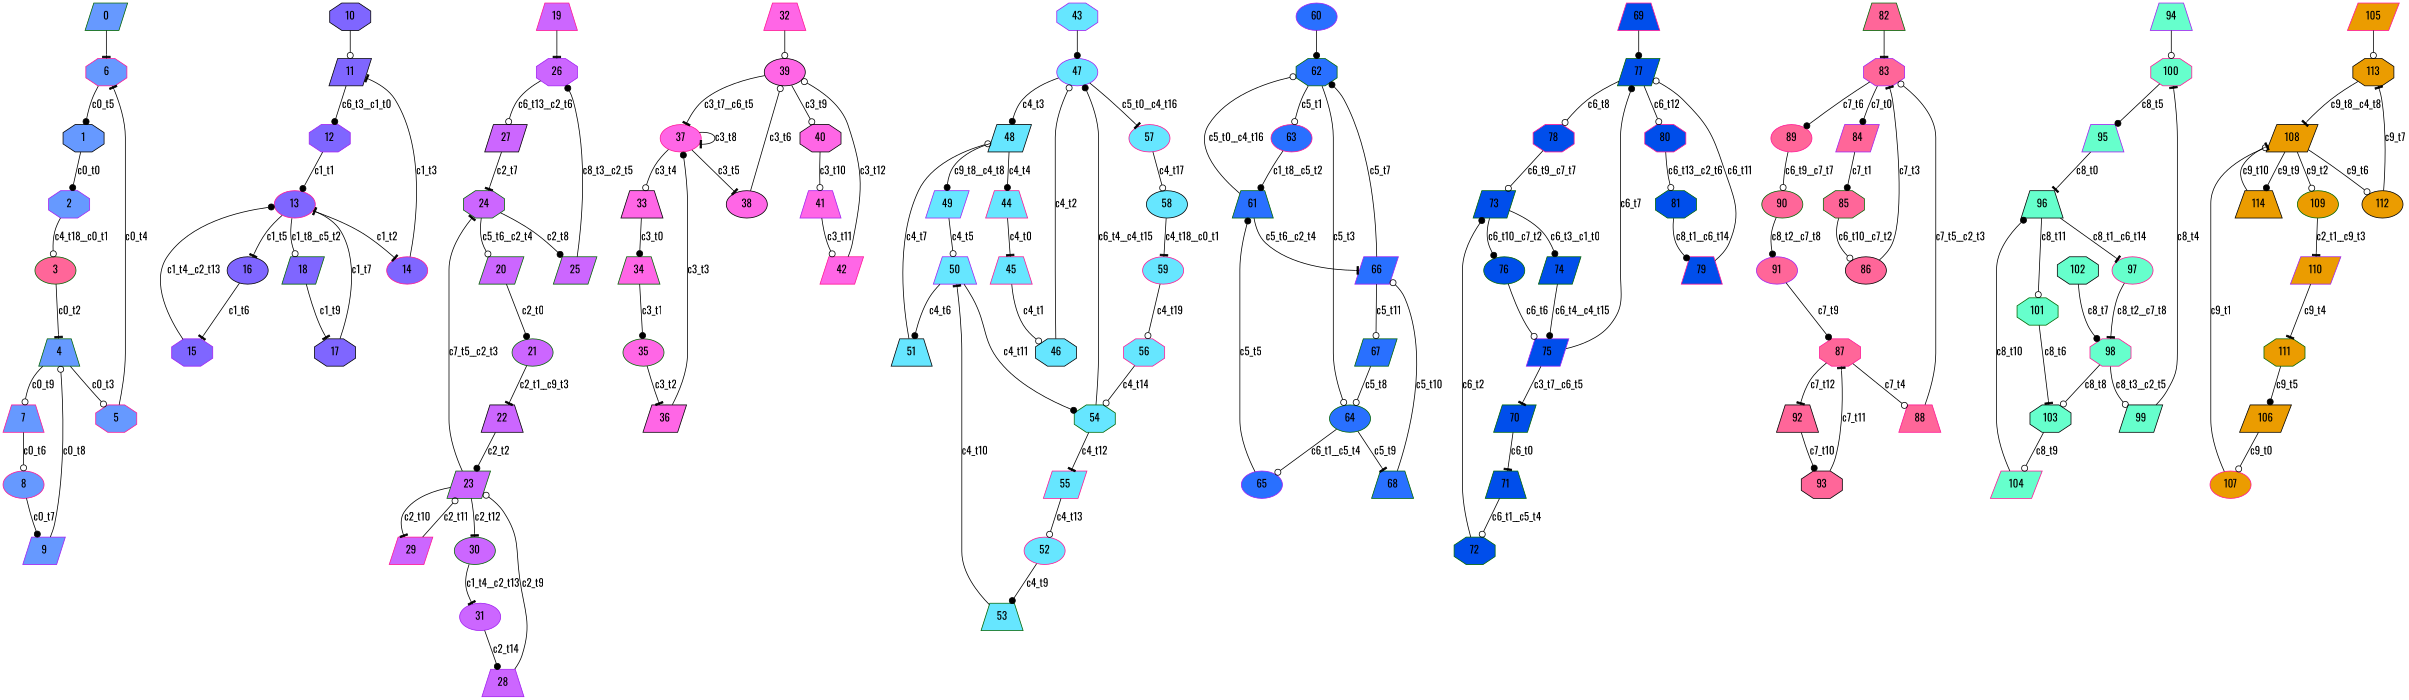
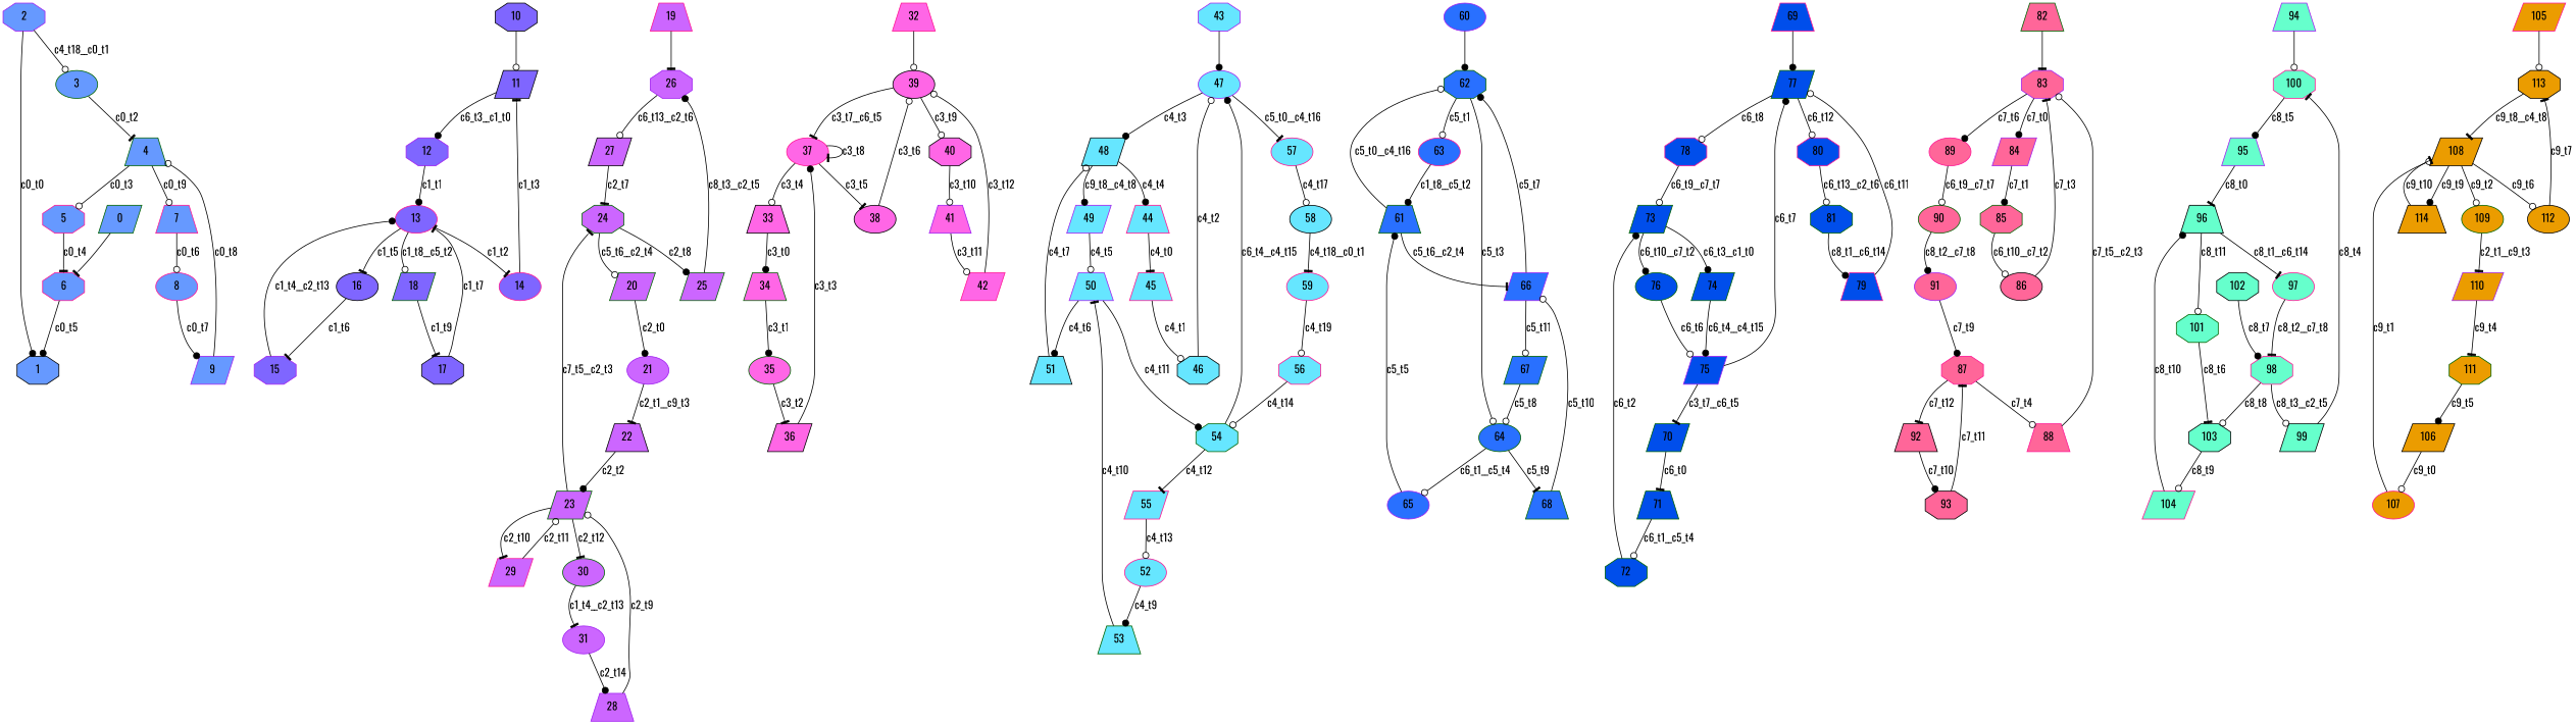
  digraph {
    fontname=Oswald
    node [color=darkgreen fillcolor="#66E6FF" fontname=Oswald shape=octagon style=filled]
    edge [arrowhead=odot color=black fontname=Oswald]
    n1 [fillcolor="#6699FF" label=0 shape=parallelogram]
    n2 [color=deeppink fillcolor="#6699FF" label=6]
    n3 [color=black fillcolor="#6699FF" label=1]
    n4 [color=purple fillcolor="#6699FF" label=2]
-   n5 [fillcolor="#FF6699" label=3 shape=ellipse]
+   n5 [fillcolor="#6699FF" label=3 shape=ellipse]
    n6 [fillcolor="#6699FF" label=4 shape=trapezium]
    n7 [color=deeppink fillcolor="#6699FF" label=5]
    n8 [color=deeppink fillcolor="#6699FF" label=7 shape=trapezium]
    n9 [color=deeppink fillcolor="#6699FF" label=8 shape=ellipse]
    n10 [color=purple fillcolor="#6699FF" label=9 shape=parallelogram]
    n11 [color=black fillcolor="#7F66FF" label=10]
    n12 [color=black fillcolor="#7F66FF" label=11 shape=parallelogram]
    n13 [color=purple fillcolor="#7F66FF" label=12]
    n14 [color=deeppink fillcolor="#7F66FF" label=13 shape=ellipse]
    n15 [color=deeppink fillcolor="#7F66FF" label=14 shape=ellipse]
    n16 [color=black fillcolor="#7F66FF" label=16 shape=ellipse]
    n17 [fillcolor="#7F66FF" label=18 shape=parallelogram]
    n18 [color=purple fillcolor="#7F66FF" label=15]
    n19 [color=black fillcolor="#7F66FF" label=17]
    n20 [color=deeppink fillcolor="#CC66FF" label=19 shape=trapezium]
    n21 [color=purple fillcolor="#CC66FF" label=26]
    n22 [fillcolor="#CC66FF" label=20 shape=parallelogram]
-   n23 [fillcolor="#CC66FF" label=21 shape=ellipse]
+   n23 [color=purple fillcolor="#CC66FF" label=21 shape=ellipse]
    n24 [color=black fillcolor="#CC66FF" label=22 shape=trapezium]
    n25 [fillcolor="#CC66FF" label=23 shape=parallelogram]
    n26 [fillcolor="#CC66FF" label=24]
    n27 [color=deeppink fillcolor="#CC66FF" label=29 shape=parallelogram]
    n28 [fillcolor="#CC66FF" label=30 shape=ellipse]
    n29 [fillcolor="#CC66FF" label=25 shape=parallelogram]
    n30 [color=black fillcolor="#CC66FF" label=27 shape=parallelogram]
    n31 [color=purple fillcolor="#CC66FF" label=28 shape=trapezium]
    n32 [color=purple fillcolor="#CC66FF" label=31 shape=ellipse]
    n33 [color=deeppink fillcolor="#FF66E6" label=32 shape=trapezium]
    n34 [color=black fillcolor="#FF66E6" label=39 shape=ellipse]
    n35 [color=black fillcolor="#FF66E6" label=33 shape=trapezium]
    n36 [fillcolor="#FF66E6" label=34 shape=trapezium]
    n37 [fillcolor="#FF66E6" label=35 shape=ellipse]
    n38 [color=black fillcolor="#FF66E6" label=36 shape=parallelogram]
    n39 [color=deeppink fillcolor="#FF66E6" label=37 shape=ellipse]
    n40 [color=black fillcolor="#FF66E6" label=38 shape=ellipse]
    n41 [color=black fillcolor="#FF66E6" label=40]
    n42 [color=purple fillcolor="#FF66E6" label=41 shape=trapezium]
    n43 [color=deeppink fillcolor="#FF66E6" label=42 shape=parallelogram]
    n44 [color=purple label=43]
    n45 [color=purple label=47 shape=ellipse]
    n46 [color=deeppink label=44 shape=trapezium]
    n47 [color=deeppink label=45 shape=trapezium]
    n48 [color=black label=46]
    n49 [color=black label=48 shape=parallelogram]
    n50 [color=deeppink label=57 shape=ellipse]
    n51 [color=purple label=49 shape=parallelogram]
    n52 [color=purple label=50 shape=trapezium]
    n53 [color=black label=51 shape=trapezium]
    n54 [label=54]
    n55 [color=deeppink label=52 shape=ellipse]
    n56 [label=53 shape=trapezium]
    n57 [color=deeppink label=55 shape=parallelogram]
    n58 [color=deeppink label=56]
    n59 [color=black label=58 shape=ellipse]
    n60 [color=deeppink label=59 shape=ellipse]
    n61 [color=purple fillcolor="#2970FF" label=60 shape=ellipse]
    n62 [fillcolor="#2970FF" label=62]
    n63 [fillcolor="#2970FF" label=61 shape=trapezium]
    n64 [color=purple fillcolor="#2970FF" label=66 shape=parallelogram]
    n65 [color=deeppink fillcolor="#2970FF" label=63 shape=ellipse]
    n66 [fillcolor="#2970FF" label=64 shape=ellipse]
    n67 [color=purple fillcolor="#2970FF" label=65 shape=ellipse]
    n68 [fillcolor="#2970FF" label=68 shape=trapezium]
    n69 [fillcolor="#2970FF" label=67 shape=parallelogram]
    n70 [color=deeppink fillcolor="#004EEB" label=69 shape=trapezium]
    n71 [fillcolor="#004EEB" label=77 shape=parallelogram]
    n72 [fillcolor="#004EEB" label=70 shape=parallelogram]
    n73 [fillcolor="#004EEB" label=71 shape=trapezium]
    n74 [fillcolor="#004EEB" label=72]
    n75 [fillcolor="#004EEB" label=73 shape=parallelogram]
    n76 [fillcolor="#004EEB" label=74 shape=parallelogram]
    n77 [fillcolor="#004EEB" label=76 shape=ellipse]
    n78 [color=purple fillcolor="#004EEB" label=75 shape=parallelogram]
    n79 [color=deeppink fillcolor="#004EEB" label=78]
    n80 [color=deeppink fillcolor="#004EEB" label=80]
    n81 [color=deeppink fillcolor="#004EEB" label=79 shape=trapezium]
    n82 [fillcolor="#004EEB" label=81]
    n83 [fillcolor="#FF6699" label=82 shape=trapezium]
    n84 [color=purple fillcolor="#FF6699" label=83]
    n85 [color=purple fillcolor="#FF6699" label=84 shape=parallelogram]
    n86 [color=deeppink fillcolor="#FF6699" label=89 shape=ellipse]
    n87 [fillcolor="#FF6699" label=85]
    n88 [color=black fillcolor="#FF6699" label=86 shape=ellipse]
    n89 [color=deeppink fillcolor="#FF6699" label=87]
    n90 [color=deeppink fillcolor="#FF6699" label=88 shape=trapezium]
    n91 [color=black fillcolor="#FF6699" label=92 shape=trapezium]
    n92 [fillcolor="#FF6699" label=90 shape=ellipse]
    n93 [color=purple fillcolor="#FF6699" label=91 shape=ellipse]
    n94 [color=black fillcolor="#FF6699" label=93]
    n95 [color=purple fillcolor="#66FFCC" label=94 shape=trapezium]
    n96 [color=deeppink fillcolor="#66FFCC" label=100]
    n97 [color=purple fillcolor="#66FFCC" label=95 shape=trapezium]
    n98 [color=black fillcolor="#66FFCC" label=96 shape=trapezium]
    n99 [color=deeppink fillcolor="#66FFCC" label=97 shape=ellipse]
    n100 [fillcolor="#66FFCC" label=101]
    n101 [color=deeppink fillcolor="#66FFCC" label=98]
    n102 [color=black fillcolor="#66FFCC" label=99 shape=parallelogram]
    n103 [color=black fillcolor="#66FFCC" label=103]
    n104 [color=black fillcolor="#66FFCC" label=102]
    n105 [color=deeppink fillcolor="#66FFCC" label=104 shape=parallelogram]
    n106 [color=deeppink fillcolor="#EB9C00" label=105 shape=parallelogram]
    n107 [color=black fillcolor="#EB9C00" label=113]
    n108 [color=black fillcolor="#EB9C00" label=106 shape=parallelogram]
    n109 [color=deeppink fillcolor="#EB9C00" label=107 shape=ellipse]
    n110 [color=black fillcolor="#EB9C00" label=108 shape=parallelogram]
    n111 [fillcolor="#EB9C00" label=109 shape=ellipse]
    n112 [color=black fillcolor="#EB9C00" label=112 shape=ellipse]
    n113 [color=black fillcolor="#EB9C00" label=114 shape=trapezium]
    n114 [color=purple fillcolor="#EB9C00" label=110 shape=parallelogram]
    n115 [fillcolor="#EB9C00" label=111]
    subgraph sub_1 {
      n1
      n2
      n3
      n4
      n5
      n6
      n7
      n8
      n9
      n10
    }
    subgraph sub_2 {
      n11
      n12
      n13
      n14
      n15
      n16
      n17
      n18
      n19
    }
    subgraph sub_3 {
      n20
      n21
      n22
      n23
      n24
      n25
      n26
      n27
      n28
      n29
      n30
      n31
      n32
    }
    subgraph sub_4 {
      n33
      n34
      n35
      n36
      n37
      n38
      n39
      n40
      n41
      n42
      n43
    }
    subgraph sub_5 {
      n44
      n45
      n46
      n47
      n48
      n49
      n50
      n51
      n52
      n53
      n54
      n55
      n56
      n57
      n58
      n59
      n60
    }
    subgraph sub_6 {
      n61
      n62
      n63
      n64
      n65
      n66
      n67
      n68
      n69
    }
    subgraph sub_7 {
      n70
      n71
      n72
      n73
      n74
      n75
      n76
      n77
      n78
      n79
      n80
      n81
      n82
    }
    subgraph sub_8 {
      n83
      n84
      n85
      n86
      n87
      n88
      n89
      n90
      n91
      n92
      n93
      n94
    }
    subgraph sub_9 {
      n95
      n96
      n97
      n98
      n99
      n100
      n101
      n102
      n103
      n104
      n105
    }
    subgraph sub_10 {
      n106
      n107
      n108
      n109
      n110
      n111
      n112
      n113
      n114
      n115
    }
    n1 -> n2 [arrowhead=tee]
    n2 -> n3 [arrowhead=dot label=c0_t5]
-   n3 -> n4 [arrowhead=dot label=c0_t0]
+   n4 -> n3 [arrowhead=dot label=c0_t0]
    n4 -> n5 [label=c4_t18__c0_t1]
    n5 -> n6 [arrowhead=tee label=c0_t2]
    n6 -> n7 [label=c0_t3]
    n6 -> n8 [label=c0_t9]
    n7 -> n2 [arrowhead=tee label=c0_t4]
    n8 -> n9 [label=c0_t6]
    n9 -> n10 [arrowhead=dot label=c0_t7]
    n10 -> n6 [label=c0_t8]
    n11 -> n12
    n12 -> n13 [arrowhead=dot label=c6_t3__c1_t0]
    n13 -> n14 [arrowhead=dot label=c1_t1]
    n14 -> n15 [arrowhead=tee label=c1_t2]
    n14 -> n16 [arrowhead=tee label=c1_t5]
    n14 -> n17 [label=c1_t8__c5_t2]
    n15 -> n12 [arrowhead=tee label=c1_t3]
    n16 -> n18 [arrowhead=tee label=c1_t6]
    n17 -> n19 [arrowhead=tee label=c1_t9]
    n18 -> n14 [arrowhead=dot label=c1_t4__c2_t13]
    n19 -> n14 [arrowhead=tee label=c1_t7]
    n20 -> n21 [arrowhead=tee]
    n21 -> n30 [label=c6_t13__c2_t6]
    n22 -> n23 [arrowhead=dot label=c2_t0]
    n23 -> n24 [arrowhead=tee label=c2_t1__c9_t3]
    n24 -> n25 [arrowhead=dot label=c2_t2]
    n25 -> n26 [arrowhead=tee label=c7_t5__c2_t3]
    n25 -> n27 [arrowhead=tee label=c2_t10]
    n25 -> n28 [arrowhead=tee label=c2_t12]
    n26 -> n22 [label=c5_t6__c2_t4]
    n26 -> n29 [arrowhead=dot label=c2_t8]
    n27 -> n25 [label=c2_t11]
    n28 -> n32 [arrowhead=tee label=c1_t4__c2_t13]
    n29 -> n21 [arrowhead=dot label=c8_t3__c2_t5]
    n30 -> n26 [arrowhead=tee label=c2_t7]
    n31 -> n25 [label=c2_t9]
    n32 -> n31 [arrowhead=dot label=c2_t14]
    n33 -> n34
    n34 -> n39 [arrowhead=tee label=c3_t7__c6_t5]
    n34 -> n41 [label=c3_t9]
    n35 -> n36 [arrowhead=dot label=c3_t0]
    n36 -> n37 [arrowhead=dot label=c3_t1]
    n37 -> n38 [arrowhead=tee label=c3_t2]
    n38 -> n39 [arrowhead=dot label=c3_t3]
    n39 -> n35 [label=c3_t4]
    n39 -> n39 [arrowhead=tee label=c3_t8]
    n39 -> n40 [arrowhead=tee label=c3_t5]
    n40 -> n34 [label=c3_t6]
    n41 -> n42 [label=c3_t10]
    n42 -> n43 [label=c3_t11]
    n43 -> n34 [label=c3_t12]
    n44 -> n45 [arrowhead=dot]
    n45 -> n49 [arrowhead=dot label=c4_t3]
    n45 -> n50 [arrowhead=tee label=c5_t0__c4_t16]
    n46 -> n47 [arrowhead=tee label=c4_t0]
    n47 -> n48 [label=c4_t1]
    n48 -> n45 [label=c4_t2]
    n49 -> n46 [arrowhead=dot label=c4_t4]
    n49 -> n51 [arrowhead=dot label=c9_t8__c4_t8]
    n50 -> n59 [label=c4_t17]
    n51 -> n52 [label=c4_t5]
    n52 -> n53 [arrowhead=dot label=c4_t6]
    n52 -> n54 [arrowhead=dot label=c4_t11]
    n53 -> n49 [label=c4_t7]
    n54 -> n45 [arrowhead=dot label=c6_t4__c4_t15]
    n54 -> n57 [arrowhead=tee label=c4_t12]
    n55 -> n56 [arrowhead=dot label=c4_t9]
    n56 -> n52 [arrowhead=tee label=c4_t10]
    n57 -> n55 [label=c4_t13]
    n58 -> n54 [label=c4_t14]
    n59 -> n60 [arrowhead=tee label=c4_t18__c0_t1]
    n60 -> n58 [label=c4_t19]
    n61 -> n62 [arrowhead=dot]
    n62 -> n65 [label=c5_t1]
    n62 -> n66 [label=c5_t3]
    n63 -> n62 [label=c5_t0__c4_t16]
    n63 -> n64 [arrowhead=tee label=c5_t6__c2_t4]
    n64 -> n62 [arrowhead=dot label=c5_t7]
    n64 -> n69 [label=c5_t11]
    n65 -> n63 [arrowhead=dot label=c1_t8__c5_t2]
    n66 -> n67 [label=c6_t1__c5_t4]
    n66 -> n68 [arrowhead=tee label=c5_t9]
    n67 -> n63 [arrowhead=dot label=c5_t5]
    n68 -> n64 [label=c5_t10]
    n69 -> n66 [label=c5_t8]
    n70 -> n71 [arrowhead=dot]
    n71 -> n79 [label=c6_t8]
    n71 -> n80 [label=c6_t12]
    n72 -> n73 [arrowhead=tee label=c6_t0]
    n73 -> n74 [label=c6_t1__c5_t4]
    n74 -> n75 [arrowhead=dot label=c6_t2]
    n75 -> n76 [arrowhead=dot label=c6_t3__c1_t0]
    n75 -> n77 [arrowhead=dot label=c6_t10__c7_t2]
    n76 -> n78 [arrowhead=dot label=c6_t4__c4_t15]
    n77 -> n78 [label=c6_t6]
    n78 -> n71 [arrowhead=dot label=c6_t7]
    n78 -> n72 [arrowhead=tee label=c3_t7__c6_t5]
    n79 -> n75 [label=c6_t9__c7_t7]
    n80 -> n82 [label=c6_t13__c2_t6]
    n81 -> n71 [label=c6_t11]
    n82 -> n81 [arrowhead=dot label=c8_t1__c6_t14]
    n83 -> n84 [arrowhead=tee]
    n84 -> n85 [arrowhead=dot label=c7_t0]
    n84 -> n86 [arrowhead=dot label=c7_t6]
    n85 -> n87 [arrowhead=dot label=c7_t1]
    n86 -> n92 [label=c6_t9__c7_t7]
    n87 -> n88 [label=c6_t10__c7_t2]
    n88 -> n84 [arrowhead=tee label=c7_t3]
    n89 -> n90 [label=c7_t4]
    n89 -> n91 [arrowhead=tee label=c7_t12]
    n90 -> n84 [label=c7_t5__c2_t3]
    n91 -> n94 [arrowhead=dot label=c7_t10]
    n92 -> n93 [arrowhead=dot label=c8_t2__c7_t8]
    n93 -> n89 [arrowhead=dot label=c7_t9]
    n94 -> n89 [arrowhead=tee label=c7_t11]
    n95 -> n96
    n96 -> n97 [arrowhead=dot label=c8_t5]
    n97 -> n98 [arrowhead=tee label=c8_t0]
    n98 -> n99 [arrowhead=tee label=c8_t1__c6_t14]
    n98 -> n100 [label=c8_t11]
    n99 -> n101 [arrowhead=tee label=c8_t2__c7_t8]
    n100 -> n103 [arrowhead=tee label=c8_t6]
    n101 -> n102 [label=c8_t3__c2_t5]
    n101 -> n103 [label=c8_t8]
    n102 -> n96 [arrowhead=tee label=c8_t4]
    n103 -> n105 [label=c8_t9]
    n104 -> n101 [arrowhead=dot label=c8_t7]
    n105 -> n98 [arrowhead=dot label=c8_t10]
    n106 -> n107
    n107 -> n110 [arrowhead=tee label=c9_t8__c4_t8]
    n108 -> n109 [label=c9_t0]
    n109 -> n110 [label=c9_t1]
    n110 -> n111 [label=c9_t2]
    n110 -> n112 [label=c9_t6]
    n110 -> n113 [arrowhead=dot label=c9_t9]
    n111 -> n114 [arrowhead=tee label=c2_t1__c9_t3]
    n112 -> n107 [arrowhead=tee label=c9_t7]
    n113 -> n110 [arrowhead=tee label=c9_t10]
    n114 -> n115 [arrowhead=tee label=c9_t4]
    n115 -> n108 [arrowhead=dot label=c9_t5]
  }
